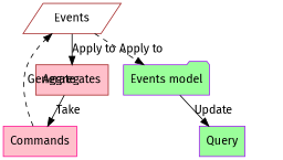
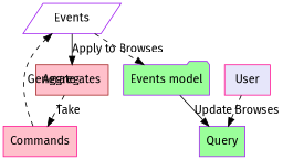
  digraph {
    fontname="Fira Sans"
    node [color=brown fillcolor=pink fontname="Fira Sans" shape=box style=filled]
    edge [fontname="Fira Sans" labelfloat=true style=dashed]
-   Events [fillcolor="palegreen1:pink" shape=parallelogram style=wedged]
+   Events [color=purple fillcolor="palegreen1:pink" shape=parallelogram style=wedged]
    Commands [color=deeppink]
    Aggregates
    n4 [color=purple fillcolor=palegreen1 label="Events model" shape=folder]
    n5 [color=purple fillcolor=palegreen1 label=Query]
+   User [color=deeppink fillcolor=lavender]
    Events -> Aggregates [label="Apply to" style=solid]
-   Events -> n4 [label="Apply to"]
+   Events -> n4 [label=Browses]
    Commands -> Events [label=Generate]
-   Aggregates -> Commands [label=Take style=solid]
+   Aggregates -> Commands [label=Take]
    n4 -> n5 [label=Update style=solid]
+   User -> n5 [label=Browses]
  }
